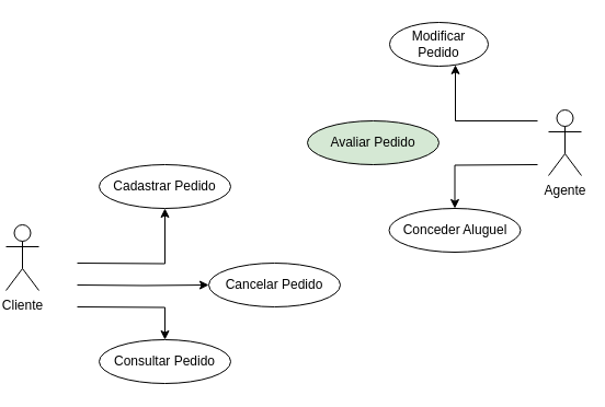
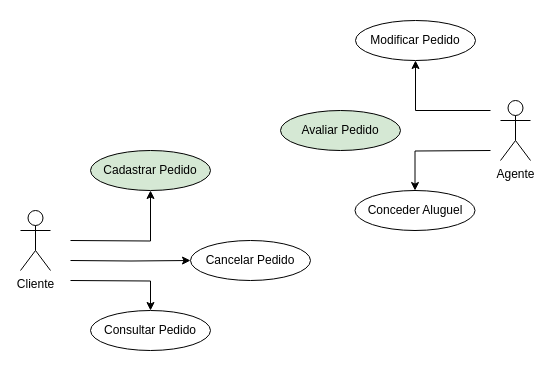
  <mxCell id="0" />
  <mxCell id="1" parent="0" />
  <mxCell id="2" style="edgeStyle=orthogonalEdgeStyle;rounded=0;orthogonalLoop=1;jettySize=auto;html=1;" edge="1" parent="1" target="6"><mxGeometry relative="1" as="geometry"><mxPoint x="120" y="180" as="targetPoint" /><mxPoint x="70" y="240" as="sourcePoint" /></mxGeometry></mxCell>
  <mxCell id="3" style="edgeStyle=orthogonalEdgeStyle;rounded=0;orthogonalLoop=1;jettySize=auto;html=1;entryX=0;entryY=0.5;entryDx=0;entryDy=0;" edge="1" parent="1" target="7"><mxGeometry relative="1" as="geometry"><mxPoint x="70" y="260" as="sourcePoint" /></mxGeometry></mxCell>
  <mxCell id="4" style="edgeStyle=orthogonalEdgeStyle;rounded=0;orthogonalLoop=1;jettySize=auto;html=1;entryX=0.5;entryY=0;entryDx=0;entryDy=0;" edge="1" parent="1" target="8"><mxGeometry relative="1" as="geometry"><mxPoint x="70" y="280" as="sourcePoint" /></mxGeometry></mxCell>
- <mxCell id="5" value="Cliente&lt;br&gt;" style="shape=umlActor;verticalLabelPosition=bottom;verticalAlign=top;html=1;outlineConnect=0;" vertex="1" parent="1"><mxGeometry x="5" y="205" width="30" height="60" as="geometry" /></mxCell>
- <mxCell id="6" value="Cadastrar Pedido" style="ellipse;whiteSpace=wrap;html=1;" vertex="1" parent="1"><mxGeometry x="90" y="150" width="120" height="40" as="geometry" /></mxCell>
+ <mxCell id="5" value="Cliente&lt;br&gt;" style="shape=umlActor;verticalLabelPosition=bottom;verticalAlign=top;html=1;outlineConnect=0;" vertex="1" parent="1"><mxGeometry x="20" y="210" width="30" height="60" as="geometry" /></mxCell>
+ <mxCell id="6" value="Cadastrar Pedido" style="ellipse;whiteSpace=wrap;html=1;fillColor=#d5e8d4;" vertex="1" parent="1"><mxGeometry x="90" y="150" width="120" height="40" as="geometry" /></mxCell>
  <mxCell id="7" value="Cancelar Pedido" style="ellipse;whiteSpace=wrap;html=1;" vertex="1" parent="1"><mxGeometry x="190" y="240" width="120" height="40" as="geometry" /></mxCell>
  <mxCell id="8" value="Consultar Pedido" style="ellipse;whiteSpace=wrap;html=1;" vertex="1" parent="1"><mxGeometry x="90" y="310" width="120" height="40" as="geometry" /></mxCell>
  <mxCell id="9" style="edgeStyle=orthogonalEdgeStyle;rounded=0;orthogonalLoop=1;jettySize=auto;html=1;" edge="1" parent="1" target="12"><mxGeometry relative="1" as="geometry"><mxPoint x="540" y="110" as="targetPoint" /><mxPoint x="490" y="150" as="sourcePoint" /></mxGeometry></mxCell>
  <mxCell id="10" style="edgeStyle=orthogonalEdgeStyle;rounded=0;orthogonalLoop=1;jettySize=auto;html=1;" edge="1" parent="1" target="13"><mxGeometry relative="1" as="geometry"><mxPoint x="490" y="110" as="sourcePoint" /><mxPoint x="415" y="50" as="targetPoint" /><Array as="points"><mxPoint x="490" y="110" /><mxPoint x="415" y="110" /></Array></mxGeometry></mxCell>
  <mxCell id="11" value="Agente" style="shape=umlActor;verticalLabelPosition=bottom;verticalAlign=top;html=1;outlineConnect=0;" vertex="1" parent="1"><mxGeometry x="500" y="100" width="30" height="60" as="geometry" /></mxCell>
  <mxCell id="12" value="Conceder Aluguel" style="ellipse;whiteSpace=wrap;html=1;" vertex="1" parent="1"><mxGeometry x="354.5" y="190" width="120" height="40" as="geometry" /></mxCell>
- <mxCell id="13" value="Modificar Pedido" style="ellipse;whiteSpace=wrap;html=1;" vertex="1" parent="1"><mxGeometry x="355" y="20" width="90" height="40" as="geometry" /></mxCell>
+ <mxCell id="13" value="Modificar Pedido" style="ellipse;whiteSpace=wrap;html=1;" vertex="1" parent="1"><mxGeometry x="355" y="20" width="120" height="40" as="geometry" /></mxCell>
  <mxCell id="14" value="Avaliar Pedido" style="ellipse;whiteSpace=wrap;html=1;fillColor=#d5e8d4;" vertex="1" parent="1"><mxGeometry x="280" y="110" width="120" height="40" as="geometry" /></mxCell>
